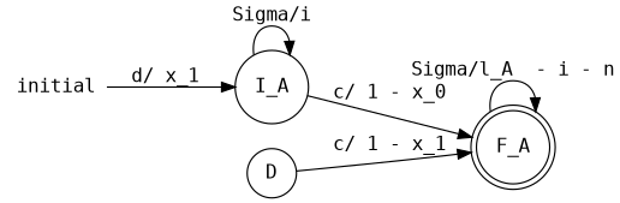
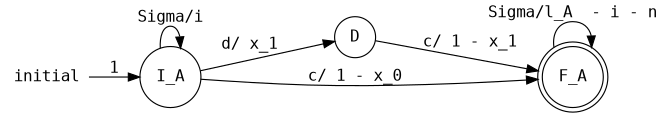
  digraph {
    fontname="DejaVu Sans Mono"
    rankdir=LR
    node [fontname="DejaVu Sans Mono" shape=circle]
    edge [fontname="DejaVu Sans Mono"]
    initial [shape=plaintext]
    n2 [label=I_A]
    n3 [label=D]
    n4 [label=F_A shape=doublecircle]
-   initial -> n2 [label="d/ x_1 "]
+   initial -> n2 [label=1]
    n2 -> n2 [label="\Sigma/i"]
+   n2 -> n3 [label="d/ x_1 "]
    n2 -> n4 [label="c/ 1 - x_0"]
    n3 -> n4 [label="c/ 1 - x_1"]
    n4 -> n4 [label="\Sigma/l_A  - i - n"]
  }
